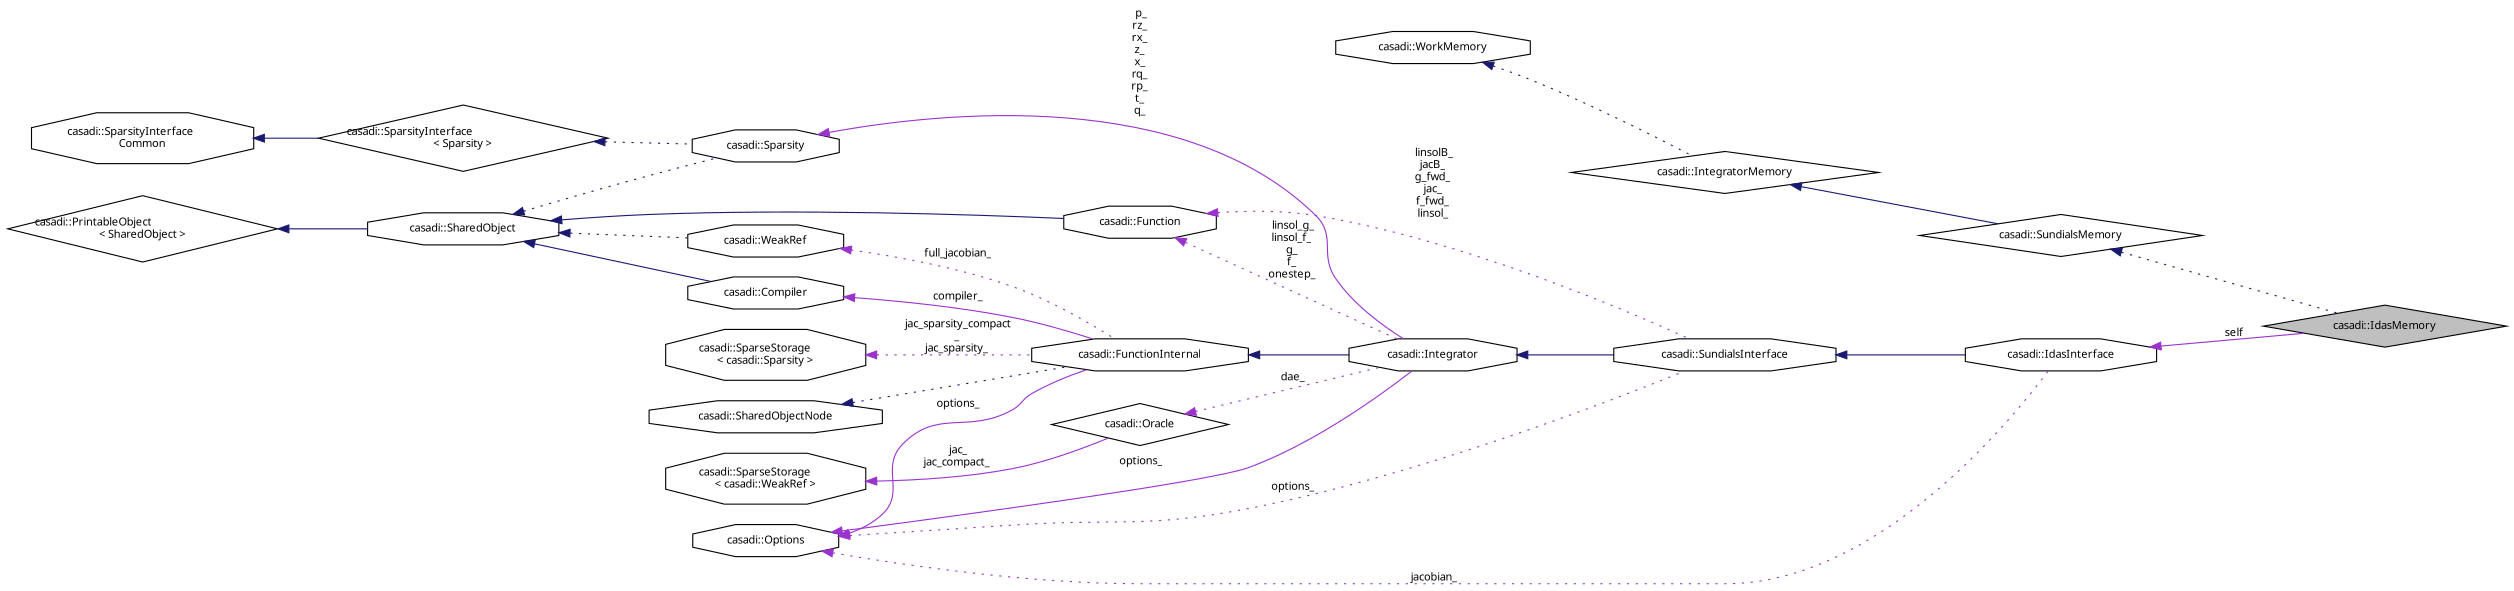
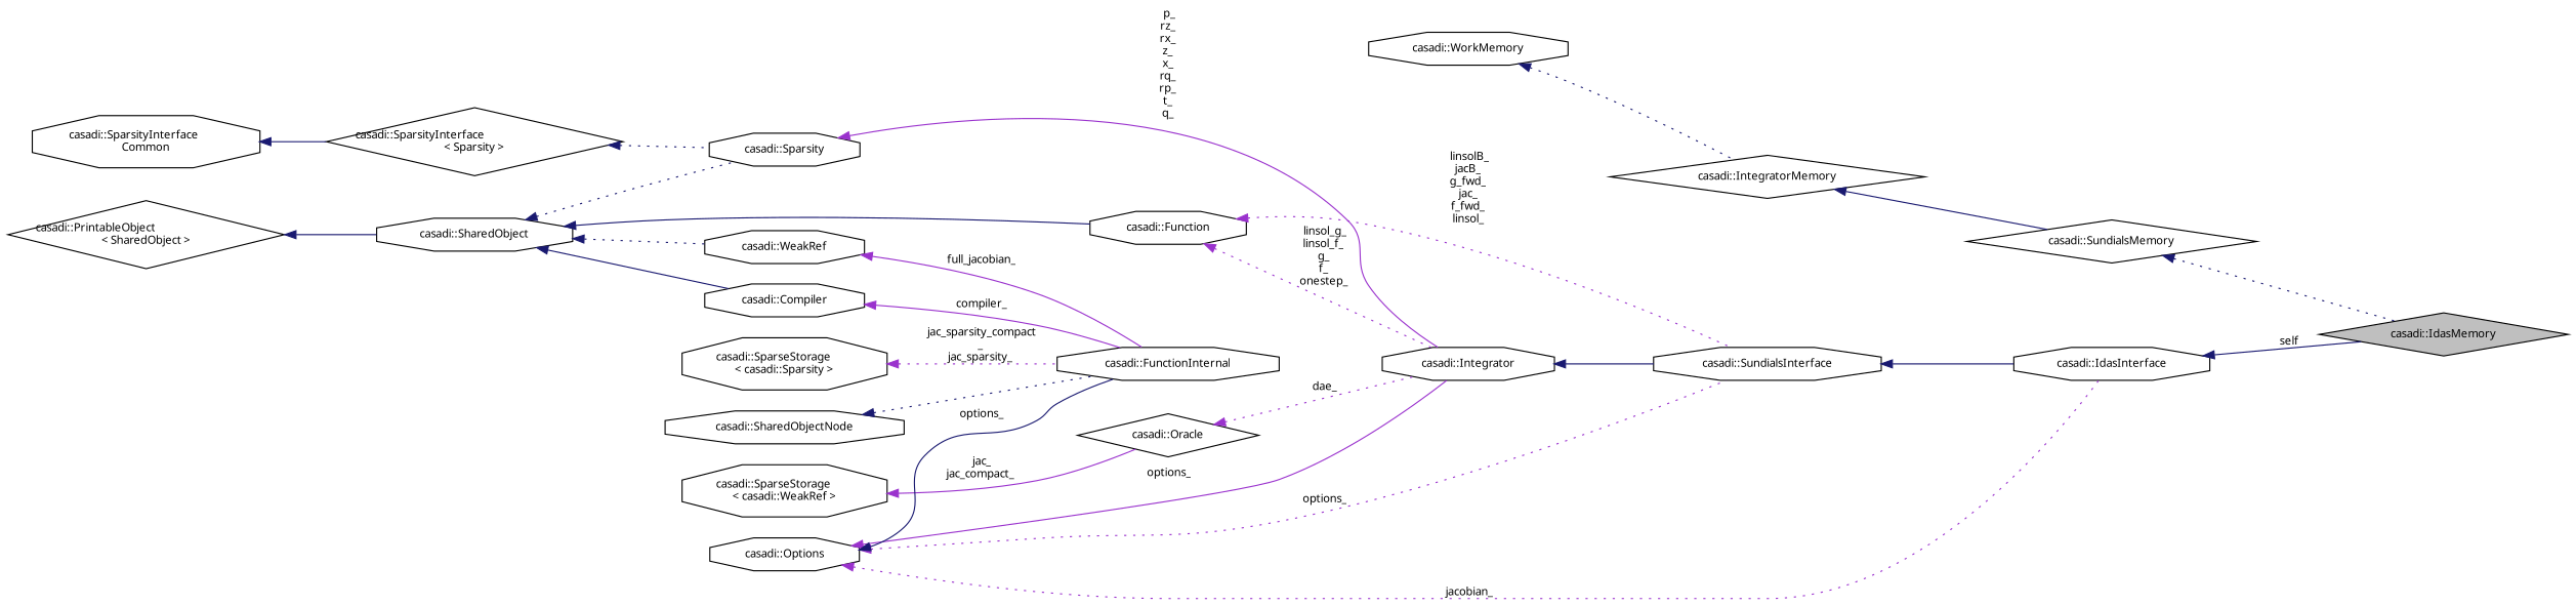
  digraph {
    rankdir=LR
    node [color=black fillcolor=white fontname="FreeSans.ttf" fontsize=10 shape=octagon style=filled]
    edge [color=midnightblue dir=back fontname="FreeSans.ttf" fontsize=10 labelfontname="FreeSans.ttf" labelfontsize=10 style=solid]
    n1 [fillcolor=grey75 fontcolor=black height=0.2 label="casadi::IdasMemory" shape=diamond width=0.4]
    n2 [height=0.2 label="casadi::SundialsMemory" shape=diamond width=0.4]
    n3 [height=0.2 label="casadi::IntegratorMemory" shape=diamond width=0.4]
    n4 [height=0.2 label="casadi::WorkMemory" width=0.4]
    n5 [height=0.2 label="casadi::IdasInterface" width=0.4]
    n6 [height=0.2 label="casadi::SundialsInterface" width=0.4]
    n7 [height=0.2 label="casadi::Integrator" width=0.4]
    n8 [height=0.2 label="casadi::FunctionInternal" width=0.4]
    n9 [height=0.2 label="casadi::SharedObjectNode" width=0.4]
    n10 [height=0.2 label="casadi::WeakRef" width=0.4]
    n11 [height=0.2 label="casadi::SharedObject" width=0.4]
    n12 [height=0.2 label="casadi::Function" width=0.4]
    n13 [height=0.2 label="casadi::Compiler" width=0.4]
    n14 [height=0.2 label="casadi::Sparsity" width=0.4]
    n15 [height=0.2 label="casadi::PrintableObject\l\< SharedObject \>" shape=diamond width=0.4]
    n16 [height=0.2 label="casadi::SparseStorage\l\< casadi::WeakRef \>" width=0.4]
    n17 [height=0.2 label="casadi::Oracle" shape=diamond width=0.4]
    n18 [height=0.2 label="casadi::Options" width=0.4]
    n19 [height=0.2 label="casadi::SparseStorage\l\< casadi::Sparsity \>" width=0.4]
    n20 [height=0.2 label="casadi::SparsityInterface\l\< Sparsity \>" shape=diamond width=0.4]
    n21 [height=0.2 label="casadi::SparsityInterface\lCommon" width=0.4]
    n2 -> n1 [style=dotted]
    n3 -> n2
    n4 -> n3 [style=dotted]
-   n5 -> n1 [color=darkorchid3 label=" self"]
+   n5 -> n1 [label=" self"]
    n6 -> n5
    n7 -> n6
-   n8 -> n7
    n9 -> n8 [style=dotted]
-   n10 -> n8 [color=darkorchid3 label=" full_jacobian_" style=dotted]
+   n10 -> n8 [color=darkorchid3 label=" full_jacobian_"]
    n11 -> n10 [style=dotted]
    n11 -> n12
    n11 -> n13
    n11 -> n14 [style=dotted]
    n12 -> n6 [color=darkorchid3 label=" linsolB_\njacB_\ng_fwd_\njac_\nf_fwd_\nlinsol_" style=dotted]
    n12 -> n7 [color=darkorchid3 label=" linsol_g_\nlinsol_f_\ng_\nf_\nonestep_" style=dotted]
    n13 -> n8 [color=darkorchid3 label=" compiler_"]
    n14 -> n7 [color=darkorchid3 label=" p_\nrz_\nrx_\nz_\nx_\nrq_\nrp_\nt_\nq_"]
    n15 -> n11
    n16 -> n17 [color=darkorchid3 label=" jac_\njac_compact_"]
    n17 -> n7 [color=darkorchid3 label=" dae_" style=dotted]
    n18 -> n5 [color=darkorchid3 label=" jacobian_" style=dotted]
    n18 -> n6 [color=darkorchid3 label=" options_" style=dotted]
    n18 -> n7 [color=darkorchid3 label=" options_"]
-   n18 -> n8 [color=darkorchid3 label=" options_"]
+   n18 -> n8 [label=" options_"]
    n19 -> n8 [color=darkorchid3 label=" jac_sparsity_compact\l_\njac_sparsity_" style=dotted]
    n20 -> n14 [style=dotted]
    n21 -> n20
  }
